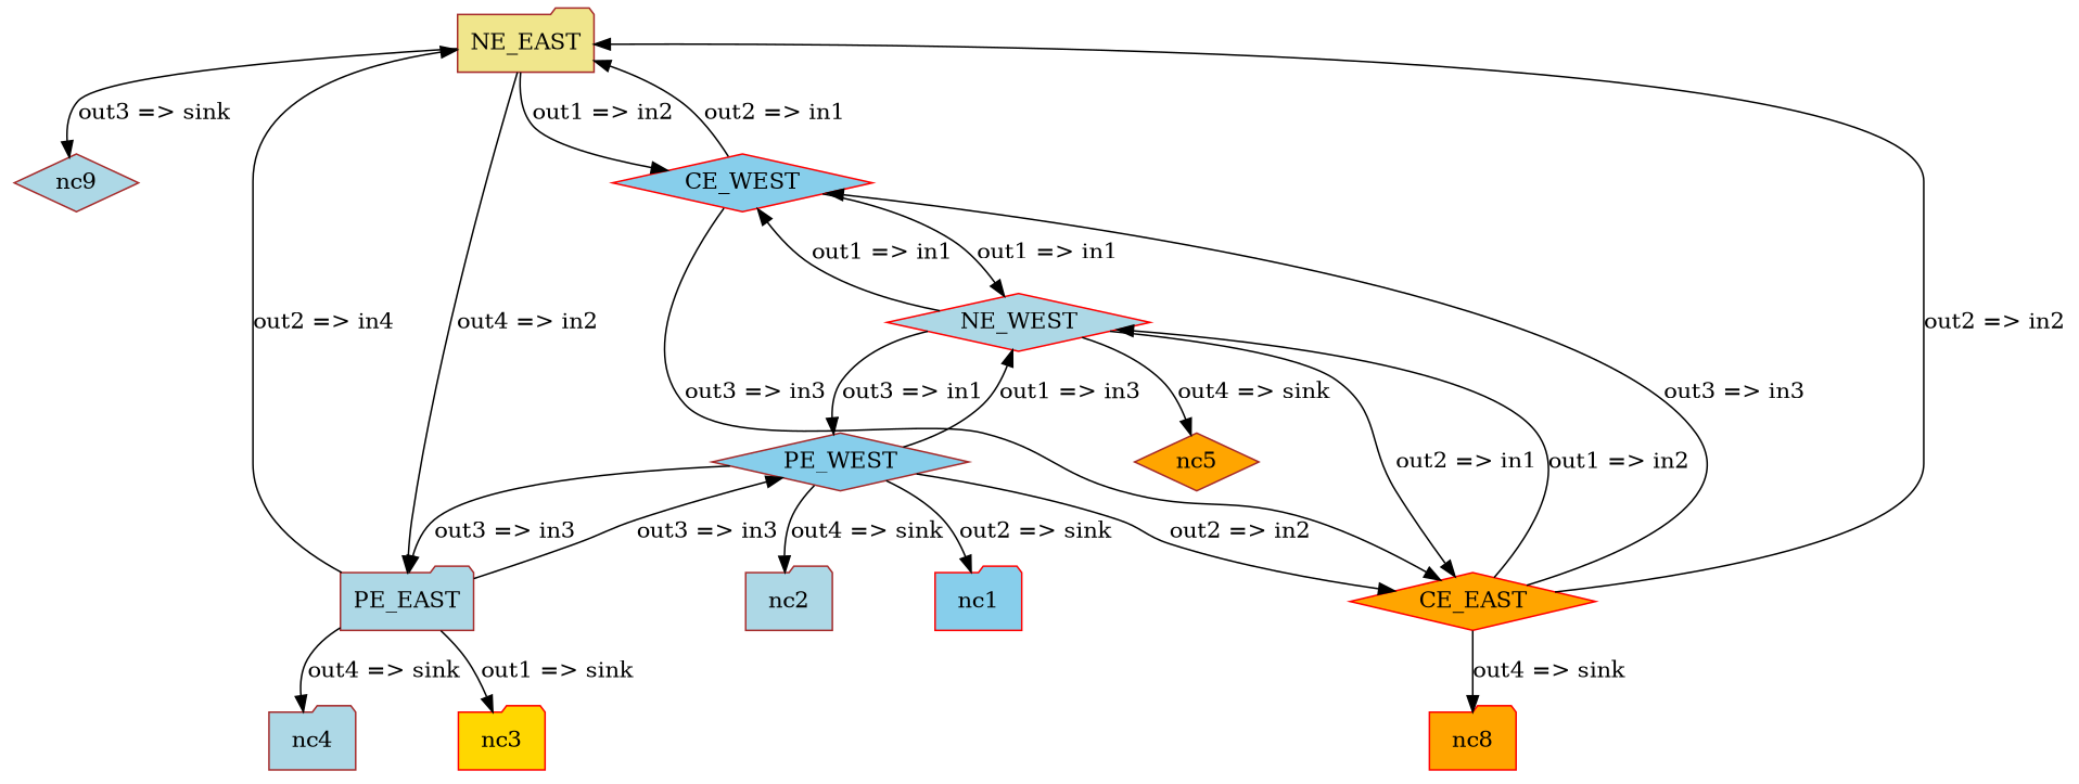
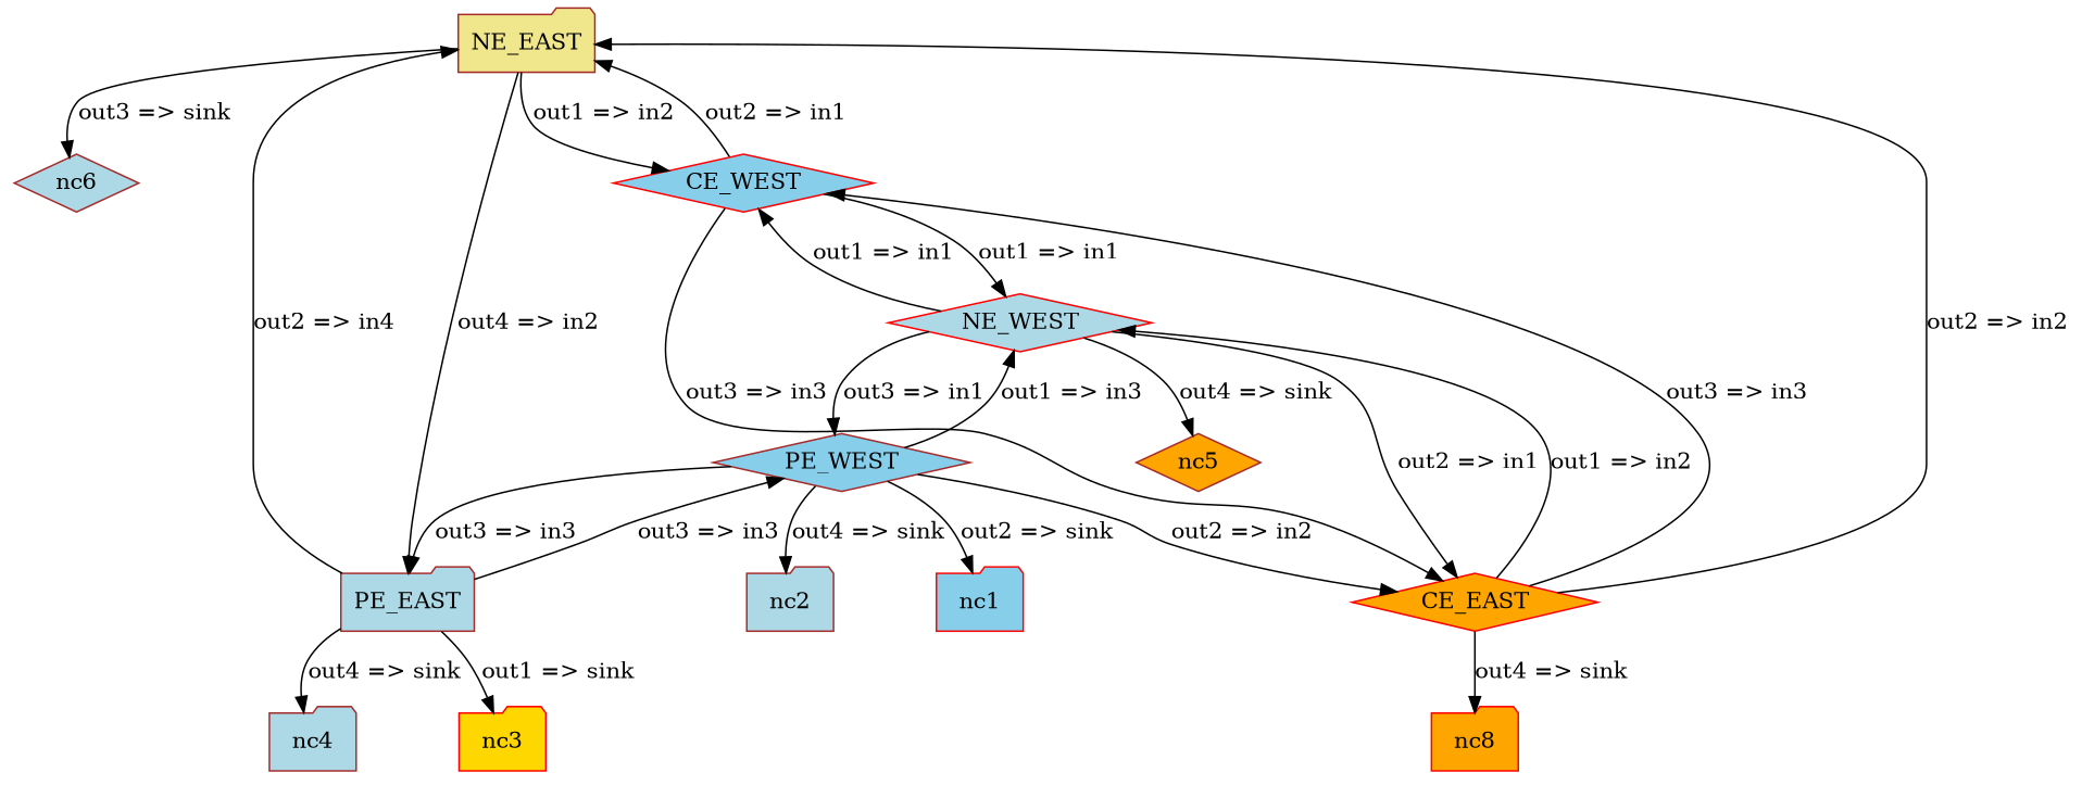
  digraph {
    node [color=brown fillcolor=lightblue shape=folder style=filled]
-   nc6 [shape=diamond label=nc9]
+   nc6 [shape=diamond]
    NE_WEST [color=red shape=diamond]
    PE_WEST [fillcolor=skyblue shape=diamond]
    CE_WEST [color=red fillcolor=skyblue shape=diamond]
    CE_EAST [color=red fillcolor=orange shape=diamond]
    nc5 [fillcolor=orange shape=diamond]
    nc1 [color=red fillcolor=skyblue]
    nc2
    PE_EAST
    NE_EAST [fillcolor=khaki]
    nc8 [color=red fillcolor=orange]
    nc3 [color=red fillcolor=gold]
    nc4
    NE_WEST -> PE_WEST [label="out3 => in1"]
    NE_WEST -> CE_WEST [label="out1 => in1"]
    NE_WEST -> CE_EAST [label="out2 => in1"]
    NE_WEST -> nc5 [label="out4 => sink"]
    PE_WEST -> NE_WEST [label="out1 => in3"]
    PE_WEST -> CE_EAST [label="out2 => in2"]
    PE_WEST -> nc1 [label="out2 => sink"]
    PE_WEST -> nc2 [label="out4 => sink"]
    PE_WEST -> PE_EAST [label="out3 => in3"]
    CE_WEST -> NE_WEST [label="out1 => in1"]
    CE_WEST -> CE_EAST [label="out3 => in3"]
    CE_WEST -> NE_EAST [label="out2 => in1"]
    CE_EAST -> NE_WEST [label="out1 => in2"]
    CE_EAST -> CE_WEST [label="out3 => in3"]
    CE_EAST -> NE_EAST [label="out2 => in2"]
    CE_EAST -> nc8 [label="out4 => sink"]
    PE_EAST -> PE_WEST [label="out3 => in3"]
    PE_EAST -> NE_EAST [label="out2 => in4"]
    PE_EAST -> nc3 [label="out1 => sink"]
    PE_EAST -> nc4 [label="out4 => sink"]
    NE_EAST -> nc6 [label="out3 => sink"]
    NE_EAST -> CE_WEST [label="out1 => in2"]
    NE_EAST -> PE_EAST [label="out4 => in2"]
  }
